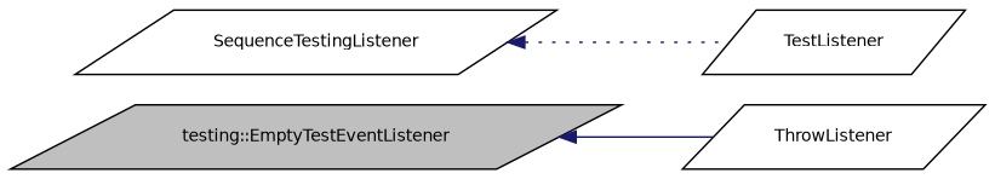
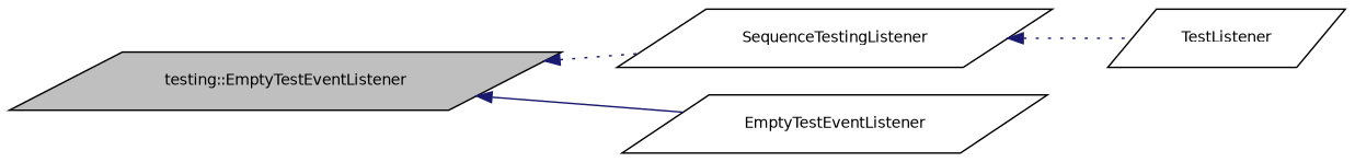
  digraph {
    rankdir=LR
    node [color=black fillcolor=white fontname=Helvetica fontsize=10 shape=parallelogram style=filled]
    edge [color=midnightblue dir=back fontname=Helvetica fontsize=10 labelfontname=Helvetica labelfontsize=10 style=dotted]
    n1 [fillcolor=grey75 fontcolor=black height=0.2 label="testing::EmptyTestEventListener" width=0.4]
    n2 [height=0.2 label=SequenceTestingListener width=0.4]
-   n3 [height=0.2 label=ThrowListener width=0.4]
+   n3 [height=0.2 label=EmptyTestEventListener width=0.4]
    n4 [height=0.2 label=TestListener width=0.4]
+   n1 -> n2
    n1 -> n3 [style=solid]
    n2 -> n4
  }
